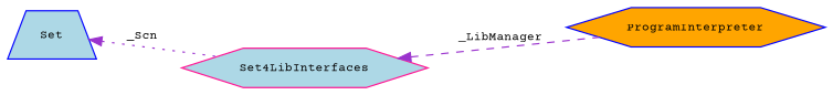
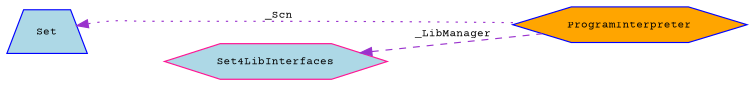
  digraph {
    fontname="Courier Prime"
    rankdir=LR
    node [color=blue fillcolor=lightblue fontname="Courier Prime" fontsize=10 shape=hexagon style=filled]
    edge [color=darkorchid3 dir=back fontname="Courier Prime" fontsize=10 labelfontname=FreeSans labelfontsize=10]
    n1 [fillcolor=orange fontcolor=black height=0.2 label=ProgramInterpreter width=0.4]
    n2 [height=0.2 label=Set shape=trapezium width=0.4]
    n3 [color=deeppink height=0.2 label=Set4LibInterfaces width=0.4]
-   n2 -> n3 [label=" _Scn" style=dotted]
+   n2 -> n1 [label=" _Scn" style=dotted]
    n3 -> n1 [label=" _LibManager" style=dashed]
  }
